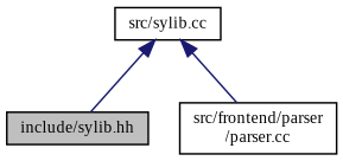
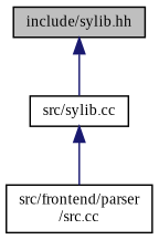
  digraph {
    fontname="Liberation Serif"
    node [color=black fillcolor=white fontname="Liberation Serif" fontsize=10 shape=record style=filled]
    edge [color=midnightblue dir=back fontname="Liberation Serif" fontsize=10 labelfontname=Helvetica labelfontsize=10 style=solid]
    n1 [fillcolor=grey75 fontcolor=black height=0.2 label="include/sylib.hh" width=0.4]
    n2 [height=0.2 label="src/sylib.cc" width=0.4]
-   n3 [height=0.2 label="src/frontend/parser\l/parser.cc" width=0.4]
-   n2 -> n1
+   n3 [height=0.2 label="src/frontend/parser\l/src.cc" width=0.4]
+   n1 -> n2
    n2 -> n3
  }
